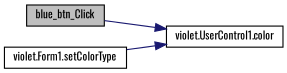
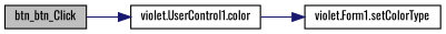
  digraph {
    fontname=Oswald
    rankdir=LR
    node [color=black fillcolor=white fontname=Oswald fontsize=10 shape=record style=filled]
    edge [color=midnightblue fontname=Oswald fontsize=10 labelfontname=Helvetica labelfontsize=10 style=solid]
-   n1 [fillcolor=grey75 fontcolor=black height=0.2 label=blue_btn_Click width=0.4]
+   n1 [fillcolor=grey75 fontcolor=black height=0.2 label=btn_btn_Click width=0.4]
    n2 [height=0.2 label="violet.UserControl1.color" width=0.4]
    n3 [height=0.2 label="violet.Form1.setColorType" width=0.4]
    n1 -> n2
-   n3 -> n2
+   n2 -> n3
  }
